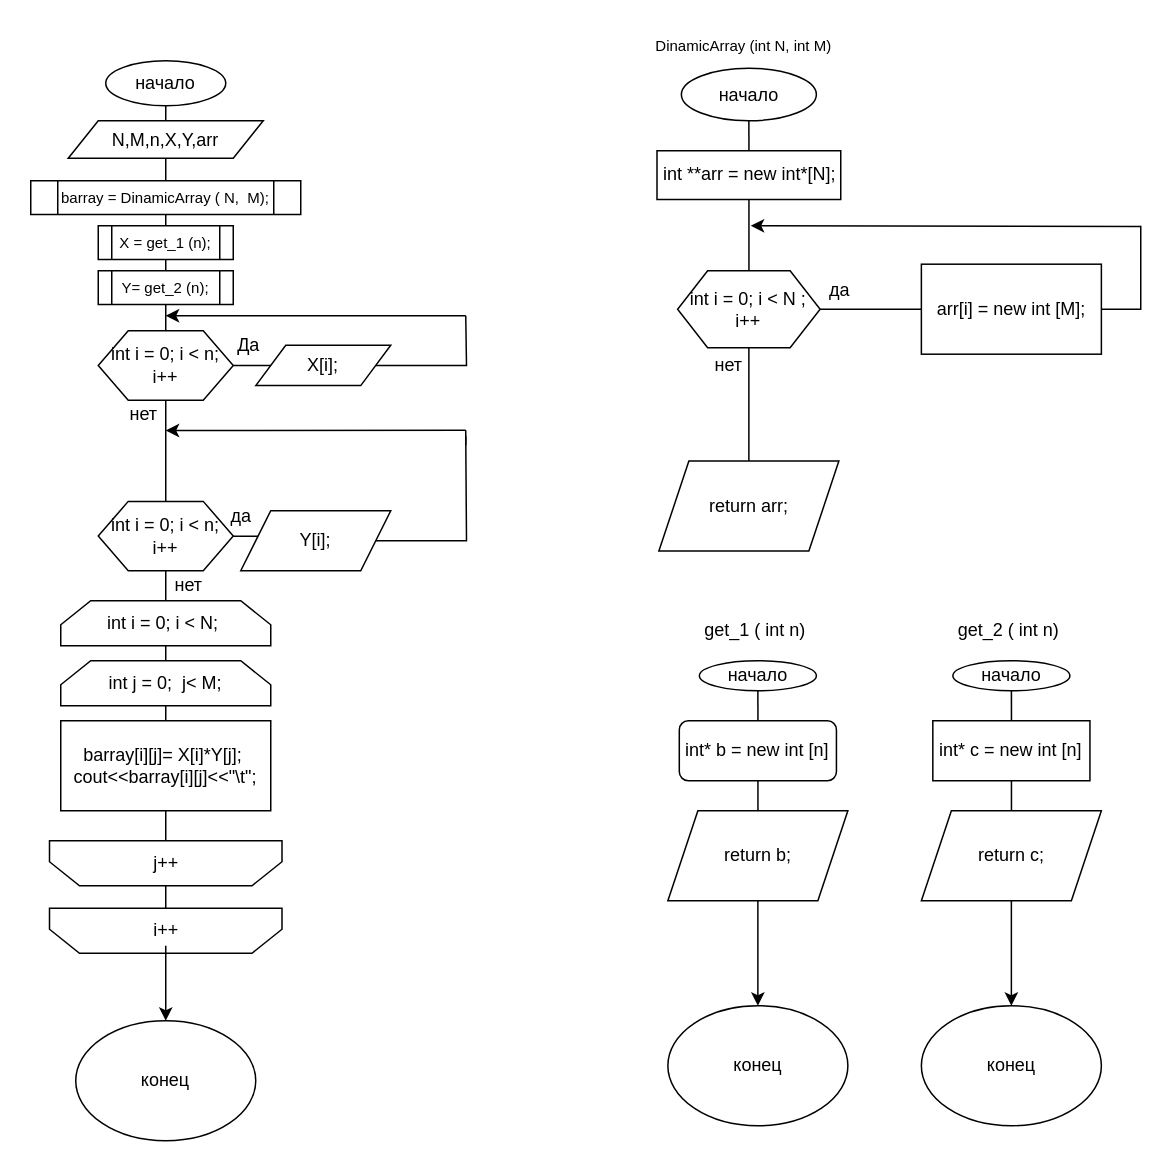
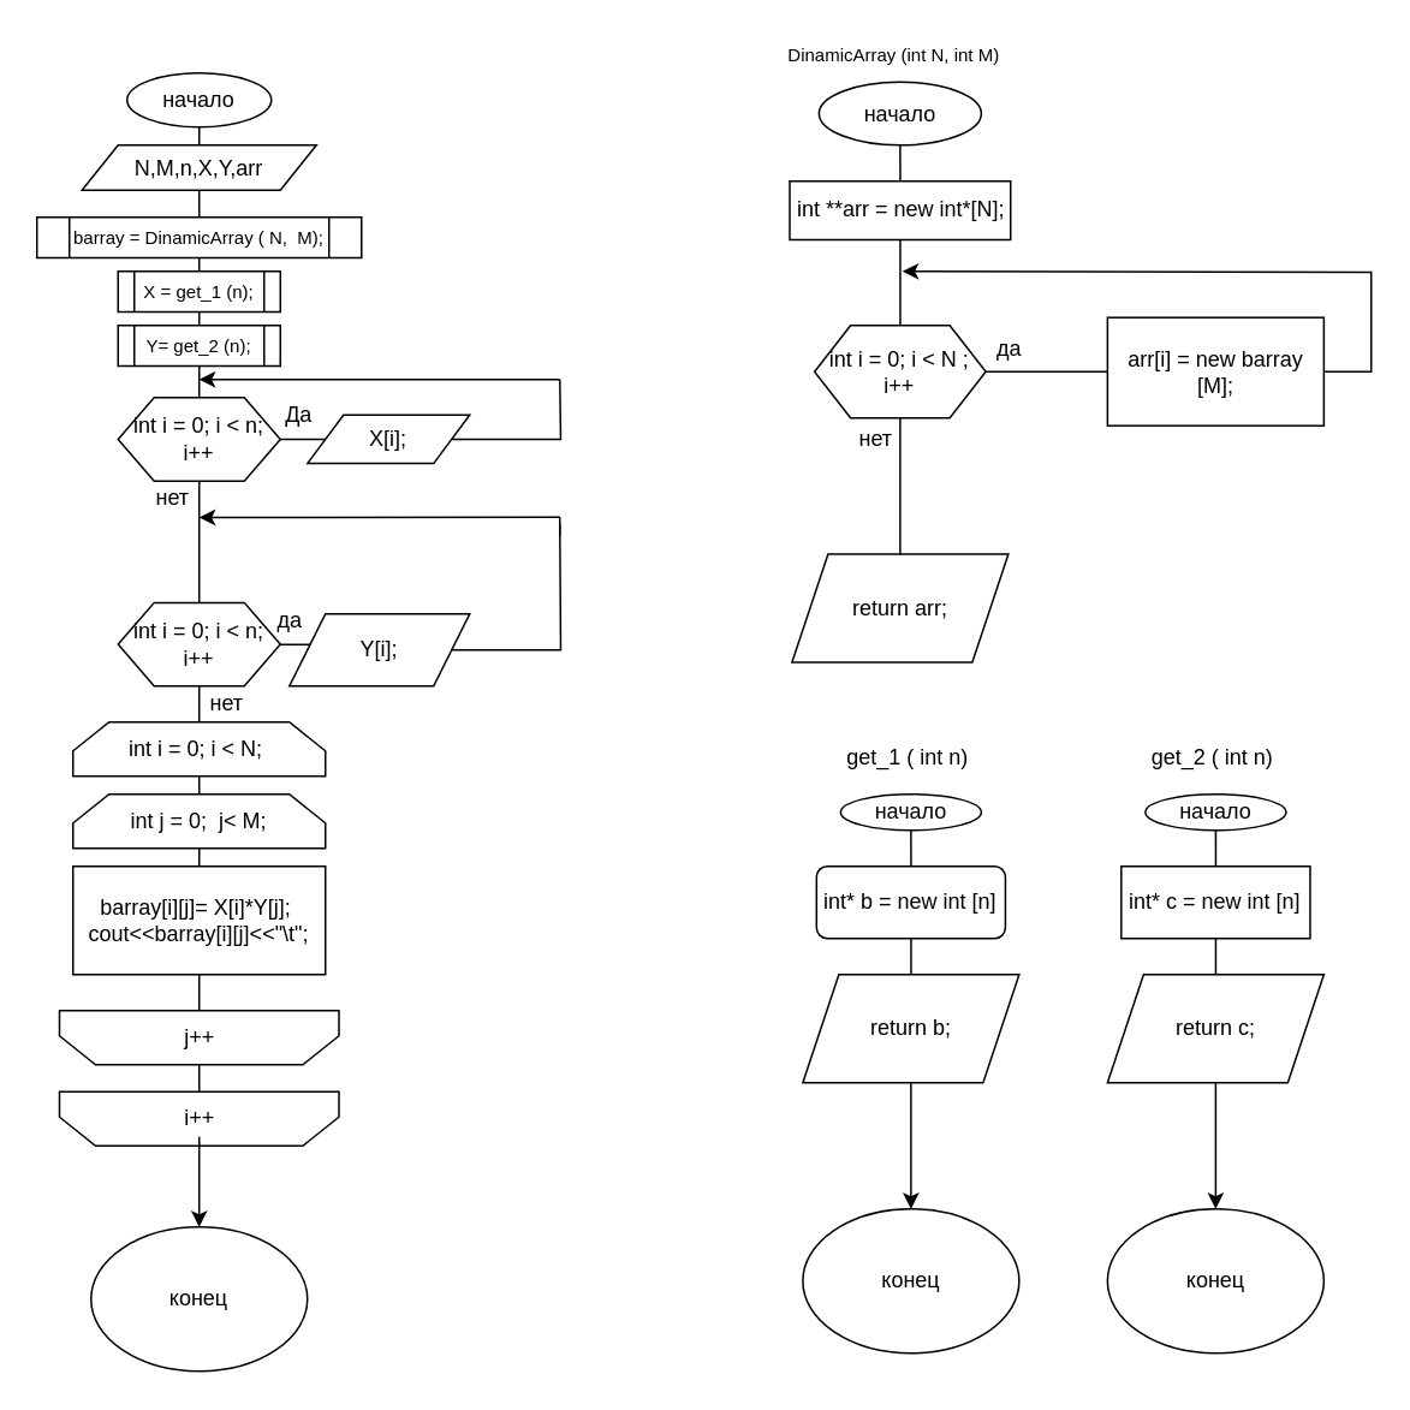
  <mxCell id="0" />
  <mxCell id="1" parent="0" />
  <mxCell id="2" value="" style="edgeStyle=orthogonalEdgeStyle;rounded=0;orthogonalLoop=1;jettySize=auto;html=1;endArrow=none;endFill=0;" parent="1" source="3" target="5" edge="1"><mxGeometry relative="1" as="geometry" /></mxCell>
  <mxCell id="3" value="начало" style="ellipse;whiteSpace=wrap;html=1;" parent="1" vertex="1"><mxGeometry x="70" y="40" width="80" height="30" as="geometry" /></mxCell>
  <mxCell id="4" value="" style="edgeStyle=orthogonalEdgeStyle;rounded=0;orthogonalLoop=1;jettySize=auto;html=1;endArrow=none;endFill=0;" parent="1" source="5" target="7" edge="1"><mxGeometry relative="1" as="geometry" /></mxCell>
  <mxCell id="5" value="N,M,n,X,Y,arr" style="shape=parallelogram;perimeter=parallelogramPerimeter;whiteSpace=wrap;html=1;fixedSize=1;" parent="1" vertex="1"><mxGeometry x="45" y="80" width="130" height="25" as="geometry" /></mxCell>
  <mxCell id="6" value="" style="edgeStyle=orthogonalEdgeStyle;rounded=0;orthogonalLoop=1;jettySize=auto;html=1;endArrow=none;endFill=0;" parent="1" source="7" target="9" edge="1"><mxGeometry relative="1" as="geometry" /></mxCell>
  <mxCell id="7" value="&lt;font style=&quot;font-size: 10px&quot;&gt;barray = DinamicArray ( N,&amp;nbsp; M);&lt;/font&gt;" style="shape=process;whiteSpace=wrap;html=1;backgroundOutline=1;" parent="1" vertex="1"><mxGeometry x="20" y="120" width="180" height="22.5" as="geometry" /></mxCell>
  <mxCell id="8" value="" style="edgeStyle=orthogonalEdgeStyle;rounded=0;orthogonalLoop=1;jettySize=auto;html=1;endArrow=none;endFill=0;" parent="1" source="9" target="11" edge="1"><mxGeometry relative="1" as="geometry" /></mxCell>
  <mxCell id="9" value="&lt;span style=&quot;font-size: 10px&quot;&gt;X = get_1 (n);&lt;/span&gt;" style="shape=process;whiteSpace=wrap;html=1;backgroundOutline=1;" parent="1" vertex="1"><mxGeometry x="65" y="150" width="90" height="22.5" as="geometry" /></mxCell>
  <mxCell id="10" value="" style="edgeStyle=orthogonalEdgeStyle;rounded=0;orthogonalLoop=1;jettySize=auto;html=1;endArrow=none;endFill=0;" parent="1" source="11" target="14" edge="1"><mxGeometry relative="1" as="geometry" /></mxCell>
  <mxCell id="11" value="&lt;span style=&quot;font-size: 10px&quot;&gt;Y= get_2 (n);&lt;/span&gt;" style="shape=process;whiteSpace=wrap;html=1;backgroundOutline=1;" parent="1" vertex="1"><mxGeometry x="65" y="180" width="90" height="22.5" as="geometry" /></mxCell>
  <mxCell id="12" value="" style="edgeStyle=orthogonalEdgeStyle;rounded=0;orthogonalLoop=1;jettySize=auto;html=1;endArrow=none;endFill=0;" parent="1" source="14" target="16" edge="1"><mxGeometry relative="1" as="geometry" /></mxCell>
  <mxCell id="13" value="" style="edgeStyle=orthogonalEdgeStyle;rounded=0;orthogonalLoop=1;jettySize=auto;html=1;endArrow=none;endFill=0;" parent="1" source="14" target="21" edge="1"><mxGeometry relative="1" as="geometry" /></mxCell>
  <mxCell id="14" value="int i = 0; i &amp;lt; n; i++" style="shape=hexagon;perimeter=hexagonPerimeter2;whiteSpace=wrap;html=1;fixedSize=1;" parent="1" vertex="1"><mxGeometry x="65" y="220" width="90" height="46.25" as="geometry" /></mxCell>
  <mxCell id="15" style="edgeStyle=orthogonalEdgeStyle;rounded=0;orthogonalLoop=1;jettySize=auto;html=1;exitX=1;exitY=0.5;exitDx=0;exitDy=0;endArrow=none;endFill=0;" parent="1" source="16" edge="1"><mxGeometry relative="1" as="geometry"><mxPoint x="310" y="210" as="targetPoint" /></mxGeometry></mxCell>
  <mxCell id="16" value="X[i];" style="shape=parallelogram;perimeter=parallelogramPerimeter;whiteSpace=wrap;html=1;fixedSize=1;" parent="1" vertex="1"><mxGeometry x="170" y="229.69" width="90" height="26.88" as="geometry" /></mxCell>
  <mxCell id="17" value="" style="endArrow=classic;html=1;" parent="1" edge="1"><mxGeometry width="50" height="50" relative="1" as="geometry"><mxPoint x="310" y="210" as="sourcePoint" /><mxPoint x="110" y="210" as="targetPoint" /></mxGeometry></mxCell>
  <mxCell id="18" value="Да" style="text;html=1;align=center;verticalAlign=middle;resizable=0;points=[];autosize=1;" parent="1" vertex="1"><mxGeometry x="150" y="220" width="30" height="20" as="geometry" /></mxCell>
  <mxCell id="19" value="" style="edgeStyle=orthogonalEdgeStyle;rounded=0;orthogonalLoop=1;jettySize=auto;html=1;endArrow=none;endFill=0;" parent="1" source="21" target="24" edge="1"><mxGeometry relative="1" as="geometry" /></mxCell>
  <mxCell id="20" style="edgeStyle=orthogonalEdgeStyle;rounded=0;orthogonalLoop=1;jettySize=auto;html=1;exitX=0.5;exitY=1;exitDx=0;exitDy=0;entryX=0.5;entryY=0;entryDx=0;entryDy=0;endArrow=none;endFill=0;" parent="1" source="21" target="29" edge="1"><mxGeometry relative="1" as="geometry" /></mxCell>
  <mxCell id="21" value="int i = 0; i &amp;lt; n; i++" style="shape=hexagon;perimeter=hexagonPerimeter2;whiteSpace=wrap;html=1;fixedSize=1;" parent="1" vertex="1"><mxGeometry x="65" y="333.75" width="90" height="46.25" as="geometry" /></mxCell>
  <mxCell id="22" value="нет" style="text;html=1;align=center;verticalAlign=middle;resizable=0;points=[];autosize=1;" parent="1" vertex="1"><mxGeometry x="80" y="266.25" width="30" height="20" as="geometry" /></mxCell>
  <mxCell id="23" style="edgeStyle=orthogonalEdgeStyle;rounded=0;orthogonalLoop=1;jettySize=auto;html=1;exitX=1;exitY=0.5;exitDx=0;exitDy=0;endArrow=none;endFill=0;" parent="1" source="24" edge="1"><mxGeometry relative="1" as="geometry"><mxPoint x="310" y="290" as="targetPoint" /></mxGeometry></mxCell>
  <mxCell id="24" value="Y[i];" style="shape=parallelogram;perimeter=parallelogramPerimeter;whiteSpace=wrap;html=1;fixedSize=1;" parent="1" vertex="1"><mxGeometry x="160" y="340" width="100" height="40" as="geometry" /></mxCell>
  <mxCell id="25" value="да" style="text;html=1;align=center;verticalAlign=middle;resizable=0;points=[];autosize=1;" parent="1" vertex="1"><mxGeometry x="145" y="333.75" width="30" height="20" as="geometry" /></mxCell>
  <mxCell id="26" value="" style="endArrow=classic;html=1;" parent="1" edge="1"><mxGeometry width="50" height="50" relative="1" as="geometry"><mxPoint x="310" y="286.25" as="sourcePoint" /><mxPoint x="110" y="286.5" as="targetPoint" /></mxGeometry></mxCell>
  <mxCell id="27" value="" style="endArrow=none;html=1;" parent="1" edge="1"><mxGeometry width="50" height="50" relative="1" as="geometry"><mxPoint x="310" y="286.25" as="sourcePoint" /><mxPoint x="310" y="296.25" as="targetPoint" /><Array as="points" /></mxGeometry></mxCell>
  <mxCell id="28" value="" style="edgeStyle=orthogonalEdgeStyle;rounded=0;orthogonalLoop=1;jettySize=auto;html=1;endArrow=none;endFill=0;" parent="1" source="29" target="32" edge="1"><mxGeometry relative="1" as="geometry" /></mxCell>
  <mxCell id="29" value="int i = 0; i &amp;lt; N;&amp;nbsp;" style="shape=loopLimit;whiteSpace=wrap;html=1;" parent="1" vertex="1"><mxGeometry x="40" y="400" width="140" height="30" as="geometry" /></mxCell>
  <mxCell id="30" value="нет" style="text;html=1;align=center;verticalAlign=middle;resizable=0;points=[];autosize=1;" parent="1" vertex="1"><mxGeometry x="110" y="380" width="30" height="20" as="geometry" /></mxCell>
  <mxCell id="31" value="" style="edgeStyle=orthogonalEdgeStyle;rounded=0;orthogonalLoop=1;jettySize=auto;html=1;endArrow=none;endFill=0;" parent="1" source="32" target="34" edge="1"><mxGeometry relative="1" as="geometry" /></mxCell>
  <mxCell id="32" value="int j = 0;&amp;nbsp; j&amp;lt; M;" style="shape=loopLimit;whiteSpace=wrap;html=1;" parent="1" vertex="1"><mxGeometry x="40" y="440" width="140" height="30" as="geometry" /></mxCell>
  <mxCell id="33" style="edgeStyle=orthogonalEdgeStyle;rounded=0;orthogonalLoop=1;jettySize=auto;html=1;exitX=0.5;exitY=1;exitDx=0;exitDy=0;entryX=0.5;entryY=1;entryDx=0;entryDy=0;endArrow=none;endFill=0;" parent="1" source="34" target="36" edge="1"><mxGeometry relative="1" as="geometry" /></mxCell>
  <mxCell id="34" value="&lt;div&gt;barray[i][j]= X[i]*Y[j];&amp;nbsp;&lt;/div&gt;&lt;div&gt;&lt;span&gt;&#09;&#09;&#09;&#09;&lt;/span&gt;cout&amp;lt;&amp;lt;barray[i][j]&amp;lt;&amp;lt;&quot;\t&quot;;&lt;/div&gt;" style="whiteSpace=wrap;html=1;" parent="1" vertex="1"><mxGeometry x="40" y="480" width="140" height="60" as="geometry" /></mxCell>
  <mxCell id="35" value="" style="edgeStyle=orthogonalEdgeStyle;rounded=0;orthogonalLoop=1;jettySize=auto;html=1;endArrow=none;endFill=0;" parent="1" source="36" target="38" edge="1"><mxGeometry relative="1" as="geometry" /></mxCell>
  <mxCell id="36" value="" style="shape=loopLimit;whiteSpace=wrap;html=1;rotation=-180;" parent="1" vertex="1"><mxGeometry x="32.5" y="560" width="155" height="30" as="geometry" /></mxCell>
  <mxCell id="37" value="j++" style="text;html=1;align=center;verticalAlign=middle;resizable=0;points=[];autosize=1;" parent="1" vertex="1"><mxGeometry x="95" y="565" width="30" height="20" as="geometry" /></mxCell>
  <mxCell id="38" value="" style="shape=loopLimit;whiteSpace=wrap;html=1;rotation=-180;" parent="1" vertex="1"><mxGeometry x="32.5" y="605" width="155" height="30" as="geometry" /></mxCell>
  <mxCell id="39" value="" style="edgeStyle=orthogonalEdgeStyle;rounded=0;orthogonalLoop=1;jettySize=auto;html=1;" edge="1" parent="1" source="40" target="72"><mxGeometry relative="1" as="geometry" /></mxCell>
  <mxCell id="40" value="i++" style="text;html=1;align=center;verticalAlign=middle;resizable=0;points=[];autosize=1;" parent="1" vertex="1"><mxGeometry x="95" y="610" width="30" height="20" as="geometry" /></mxCell>
  <mxCell id="41" value="" style="edgeStyle=orthogonalEdgeStyle;rounded=0;orthogonalLoop=1;jettySize=auto;html=1;endArrow=none;endFill=0;" parent="1" source="42" target="45" edge="1"><mxGeometry relative="1" as="geometry" /></mxCell>
  <mxCell id="42" value="начало" style="ellipse;whiteSpace=wrap;html=1;" parent="1" vertex="1"><mxGeometry x="453.75" y="45" width="90" height="35" as="geometry" /></mxCell>
  <mxCell id="43" value="&lt;span style=&quot;font-size: 10px&quot;&gt;DinamicArray (int N, int M)&lt;/span&gt;" style="text;html=1;align=center;verticalAlign=middle;resizable=0;points=[];autosize=1;" parent="1" vertex="1"><mxGeometry x="430" width="130" height="20" as="geometry" y="20" /></mxCell>
  <mxCell id="44" value="" style="edgeStyle=orthogonalEdgeStyle;rounded=0;orthogonalLoop=1;jettySize=auto;html=1;endArrow=none;endFill=0;" parent="1" source="45" target="48" edge="1"><mxGeometry relative="1" as="geometry" /></mxCell>
  <mxCell id="45" value="int **arr = new int*[N];" style="whiteSpace=wrap;html=1;" parent="1" vertex="1"><mxGeometry x="437.5" y="100" width="122.5" height="32.5" as="geometry" /></mxCell>
  <mxCell id="46" value="" style="edgeStyle=orthogonalEdgeStyle;rounded=0;orthogonalLoop=1;jettySize=auto;html=1;endArrow=none;endFill=0;" parent="1" source="48" target="51" edge="1"><mxGeometry relative="1" as="geometry" /></mxCell>
  <mxCell id="47" value="" style="edgeStyle=orthogonalEdgeStyle;rounded=0;orthogonalLoop=1;jettySize=auto;html=1;endArrow=none;endFill=0;" parent="1" source="48" target="54" edge="1"><mxGeometry relative="1" as="geometry" /></mxCell>
  <mxCell id="48" value="int i = 0; i &amp;lt; N ; i++" style="shape=hexagon;perimeter=hexagonPerimeter2;whiteSpace=wrap;html=1;fixedSize=1;" parent="1" vertex="1"><mxGeometry x="451.25" y="180" width="95" height="51.25" as="geometry" /></mxCell>
  <mxCell id="49" value="" style="endArrow=classic;html=1;" parent="1" edge="1"><mxGeometry width="50" height="50" relative="1" as="geometry"><mxPoint x="760" y="150.5" as="sourcePoint" /><mxPoint x="500" y="150" as="targetPoint" /></mxGeometry></mxCell>
  <mxCell id="50" style="edgeStyle=orthogonalEdgeStyle;rounded=0;orthogonalLoop=1;jettySize=auto;html=1;exitX=1;exitY=0.5;exitDx=0;exitDy=0;endArrow=none;endFill=0;" parent="1" source="51" edge="1"><mxGeometry relative="1" as="geometry"><mxPoint x="760" y="150" as="targetPoint" /><Array as="points"><mxPoint x="760" y="206" /></Array></mxGeometry></mxCell>
- <mxCell id="51" value="arr[i] = new int [M];" style="whiteSpace=wrap;html=1;" parent="1" vertex="1"><mxGeometry x="613.75" y="175.625" width="120" height="60" as="geometry" /></mxCell>
+ <mxCell id="51" value="arr[i] = new barray [M];" style="whiteSpace=wrap;html=1;" parent="1" vertex="1"><mxGeometry x="613.75" y="175.625" width="120" height="60" as="geometry" /></mxCell>
  <mxCell id="52" value="да" style="text;html=1;align=center;verticalAlign=middle;resizable=0;points=[];autosize=1;" parent="1" vertex="1"><mxGeometry x="543.75" y="182.5" width="30" height="20" as="geometry" /></mxCell>
  <mxCell id="53" value="" style="endArrow=none;html=1;" parent="1" edge="1"><mxGeometry width="50" height="50" relative="1" as="geometry"><mxPoint x="760" y="150" as="sourcePoint" /><mxPoint x="760" y="150" as="targetPoint" /></mxGeometry></mxCell>
  <mxCell id="54" value="return arr;" style="shape=parallelogram;perimeter=parallelogramPerimeter;whiteSpace=wrap;html=1;fixedSize=1;" parent="1" vertex="1"><mxGeometry x="438.75" y="306.875" width="120" height="60" as="geometry" /></mxCell>
  <mxCell id="55" value="нет" style="text;html=1;align=center;verticalAlign=middle;resizable=0;points=[];autosize=1;" parent="1" vertex="1"><mxGeometry x="470" y="233.13" width="30" height="20" as="geometry" /></mxCell>
  <mxCell id="56" value="&amp;nbsp;get_1 ( int n)" style="text;html=1;align=center;verticalAlign=middle;resizable=0;points=[];autosize=1;" parent="1" vertex="1"><mxGeometry x="456.25" y="410" width="90" height="20" as="geometry" /></mxCell>
  <mxCell id="57" value="" style="edgeStyle=orthogonalEdgeStyle;rounded=0;orthogonalLoop=1;jettySize=auto;html=1;endArrow=none;endFill=0;" parent="1" source="58" target="60" edge="1"><mxGeometry relative="1" as="geometry" /></mxCell>
  <mxCell id="58" value="начало" style="ellipse;whiteSpace=wrap;html=1;" parent="1" vertex="1"><mxGeometry x="465.75" y="440" width="78" height="20" as="geometry" /></mxCell>
  <mxCell id="59" value="" style="edgeStyle=orthogonalEdgeStyle;rounded=0;orthogonalLoop=1;jettySize=auto;html=1;endArrow=none;endFill=0;" parent="1" source="60" target="62" edge="1"><mxGeometry relative="1" as="geometry" /></mxCell>
  <mxCell id="60" value="int* b = new int [n]" style="whiteSpace=wrap;html=1;rounded=1;" parent="1" vertex="1"><mxGeometry x="452.37" y="480" width="104.75" height="40" as="geometry" /></mxCell>
  <mxCell id="61" value="" style="edgeStyle=orthogonalEdgeStyle;rounded=0;orthogonalLoop=1;jettySize=auto;html=1;" edge="1" parent="1" source="62" target="70"><mxGeometry relative="1" as="geometry" /></mxCell>
  <mxCell id="62" value="return b;" style="shape=parallelogram;perimeter=parallelogramPerimeter;whiteSpace=wrap;html=1;fixedSize=1;" parent="1" vertex="1"><mxGeometry x="444.745" y="540" width="120" height="60" as="geometry" /></mxCell>
  <mxCell id="63" value="&amp;nbsp;get_2 ( int n)" style="text;html=1;align=center;verticalAlign=middle;resizable=0;points=[];autosize=1;" parent="1" vertex="1"><mxGeometry x="625.26" y="410" width="90" height="20" as="geometry" /></mxCell>
  <mxCell id="64" value="" style="edgeStyle=orthogonalEdgeStyle;rounded=0;orthogonalLoop=1;jettySize=auto;html=1;endArrow=none;endFill=0;" parent="1" source="65" target="67" edge="1"><mxGeometry relative="1" as="geometry" /></mxCell>
  <mxCell id="65" value="начало" style="ellipse;whiteSpace=wrap;html=1;" parent="1" vertex="1"><mxGeometry x="634.76" y="440" width="78" height="20" as="geometry" /></mxCell>
  <mxCell id="66" value="" style="edgeStyle=orthogonalEdgeStyle;rounded=0;orthogonalLoop=1;jettySize=auto;html=1;endArrow=none;endFill=0;" parent="1" source="67" target="69" edge="1"><mxGeometry relative="1" as="geometry" /></mxCell>
  <mxCell id="67" value="int* c = new int [n]" style="whiteSpace=wrap;html=1;" parent="1" vertex="1"><mxGeometry x="621.38" y="480" width="104.75" height="40" as="geometry" /></mxCell>
  <mxCell id="68" value="" style="edgeStyle=orthogonalEdgeStyle;rounded=0;orthogonalLoop=1;jettySize=auto;html=1;" edge="1" parent="1" source="69" target="71"><mxGeometry relative="1" as="geometry" /></mxCell>
  <mxCell id="69" value="return c;" style="shape=parallelogram;perimeter=parallelogramPerimeter;whiteSpace=wrap;html=1;fixedSize=1;" parent="1" vertex="1"><mxGeometry x="613.755" y="540" width="120" height="60" as="geometry" /></mxCell>
  <mxCell id="70" value="конец" style="ellipse;whiteSpace=wrap;html=1;" vertex="1" parent="1"><mxGeometry x="444.745" y="670" width="120" height="80" as="geometry" /></mxCell>
  <mxCell id="71" value="конец" style="ellipse;whiteSpace=wrap;html=1;" vertex="1" parent="1"><mxGeometry x="613.755" y="670" width="120" height="80" as="geometry" /></mxCell>
  <mxCell id="72" value="конец" style="ellipse;whiteSpace=wrap;html=1;" vertex="1" parent="1"><mxGeometry x="50" y="680" width="120" height="80" as="geometry" /></mxCell>
